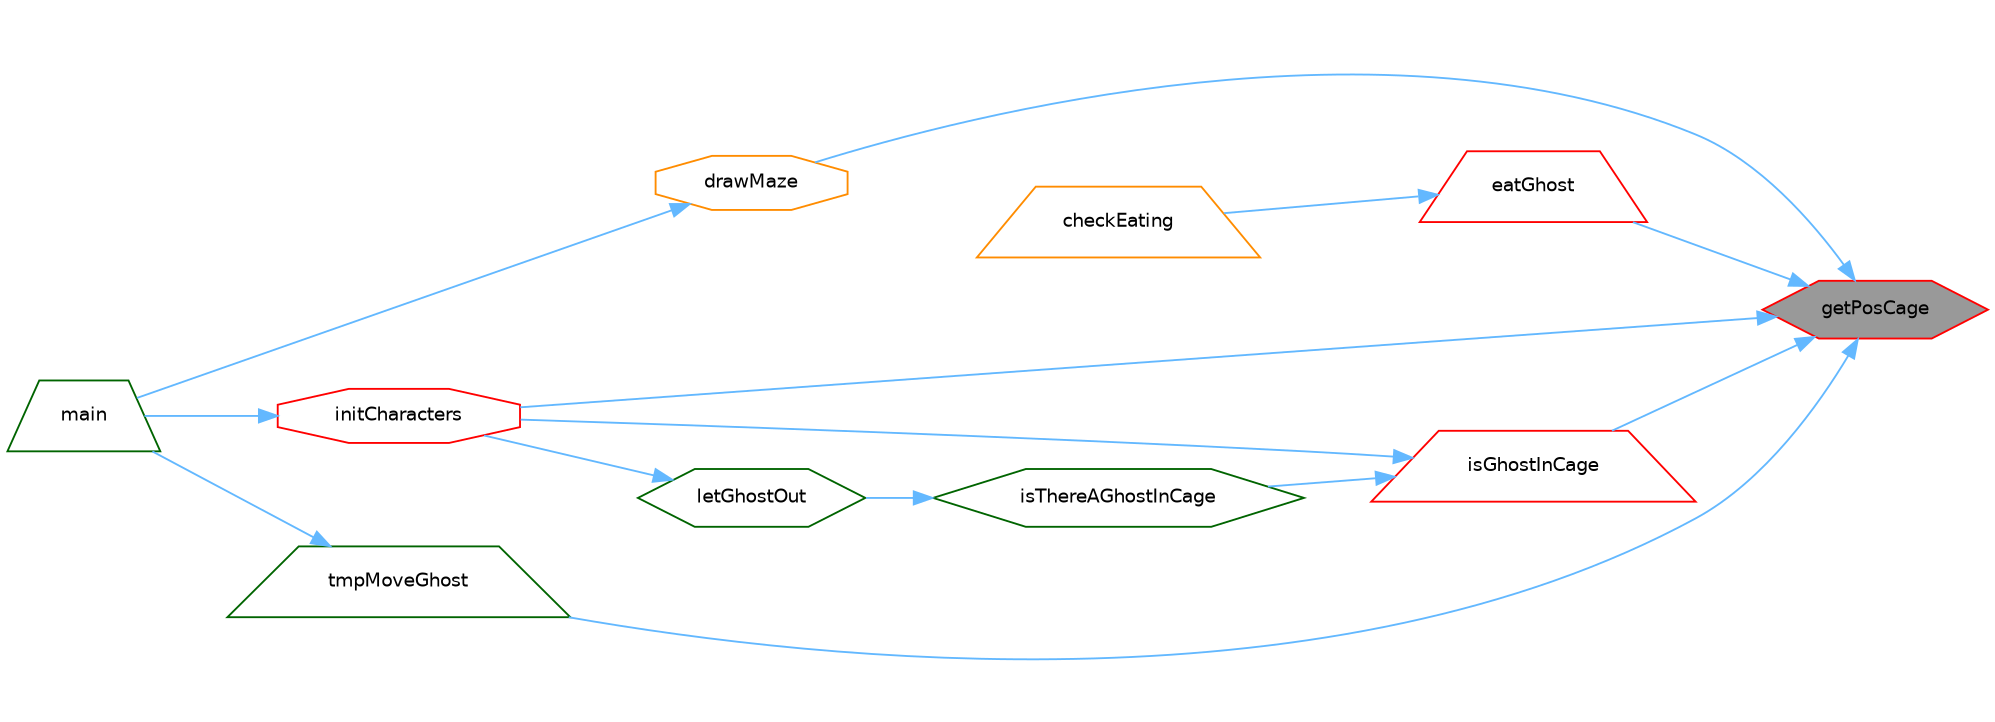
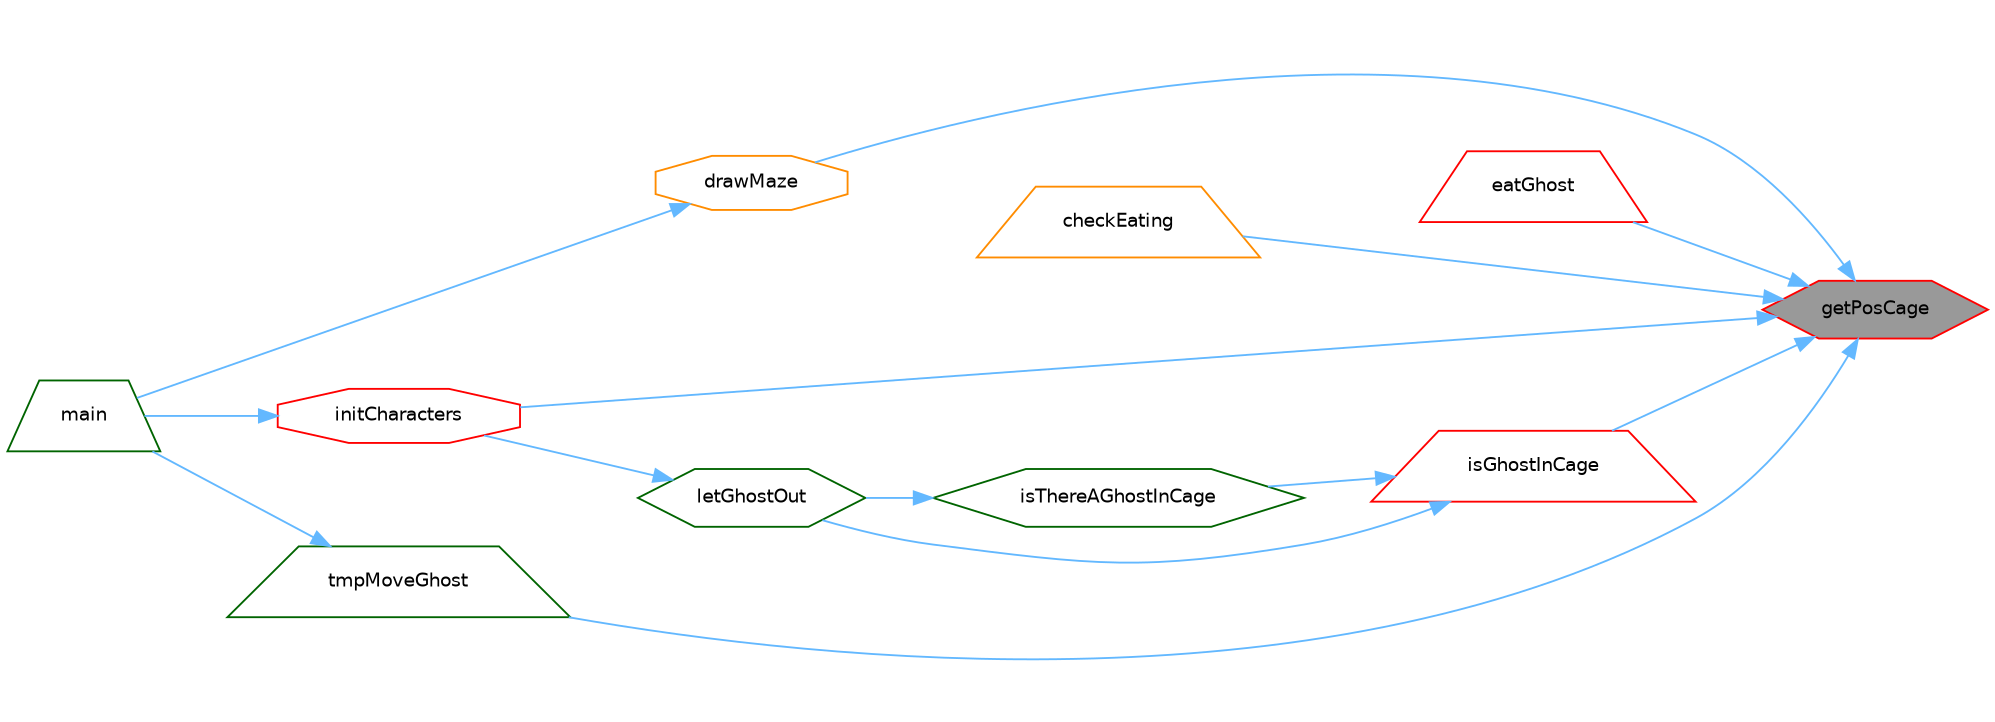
  digraph {
    rankdir=RL
    node [color=red fillcolor=white fontname=Helvetica fontsize=10 shape=trapezium style=filled]
    edge [color=steelblue1 dir=back fontname=Helvetica fontsize=10 labelfontname=Helvetica labelfontsize=10 style=solid]
    n1 [fillcolor=grey60 fontcolor=black height=0.2 label=getPosCage shape=hexagon width=0.4]
    n2 [color=darkorange height=0.2 label=drawMaze shape=octagon width=0.4]
    n3 [height=0.2 label=eatGhost width=0.4]
    n4 [height=0.2 label=initCharacters shape=octagon width=0.4]
    n5 [height=0.2 label=isGhostInCage width=0.4]
    n6 [color=darkgreen height=0.2 label=tmpMoveGhost width=0.4]
    n7 [color=darkgreen height=0.2 label=main width=0.4]
    n8 [color=darkorange height=0.2 label=checkEating width=0.4]
    n9 [color=darkgreen height=0.2 label=isThereAGhostInCage shape=hexagon width=0.4]
    n10 [color=darkgreen height=0.2 label=letGhostOut shape=hexagon width=0.4]
    n1 -> n2
    n1 -> n3
    n1 -> n4
    n1 -> n5
    n1 -> n6
    n2 -> n7
-   n3 -> n8
+   n1 -> n8
    n4 -> n7
    n5 -> n9
-   n5 -> n4
+   n5 -> n10
    n6 -> n7
    n9 -> n10
    n10 -> n4
  }
